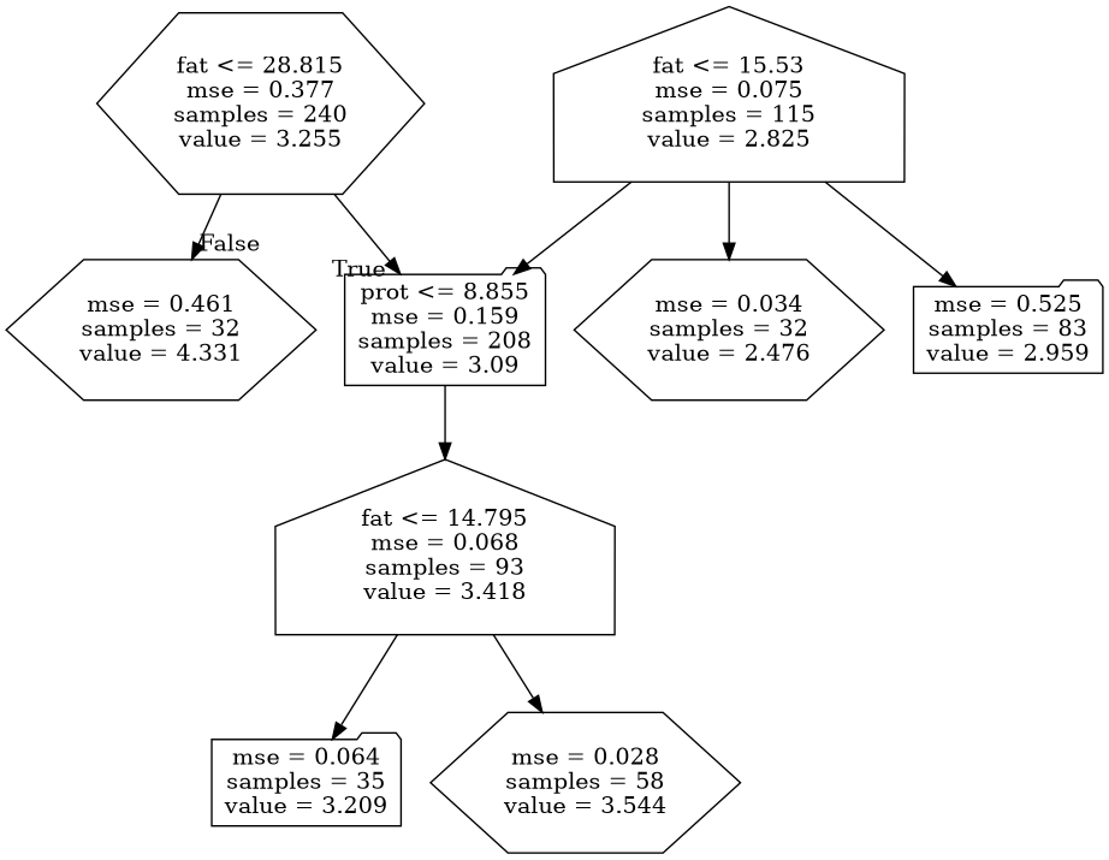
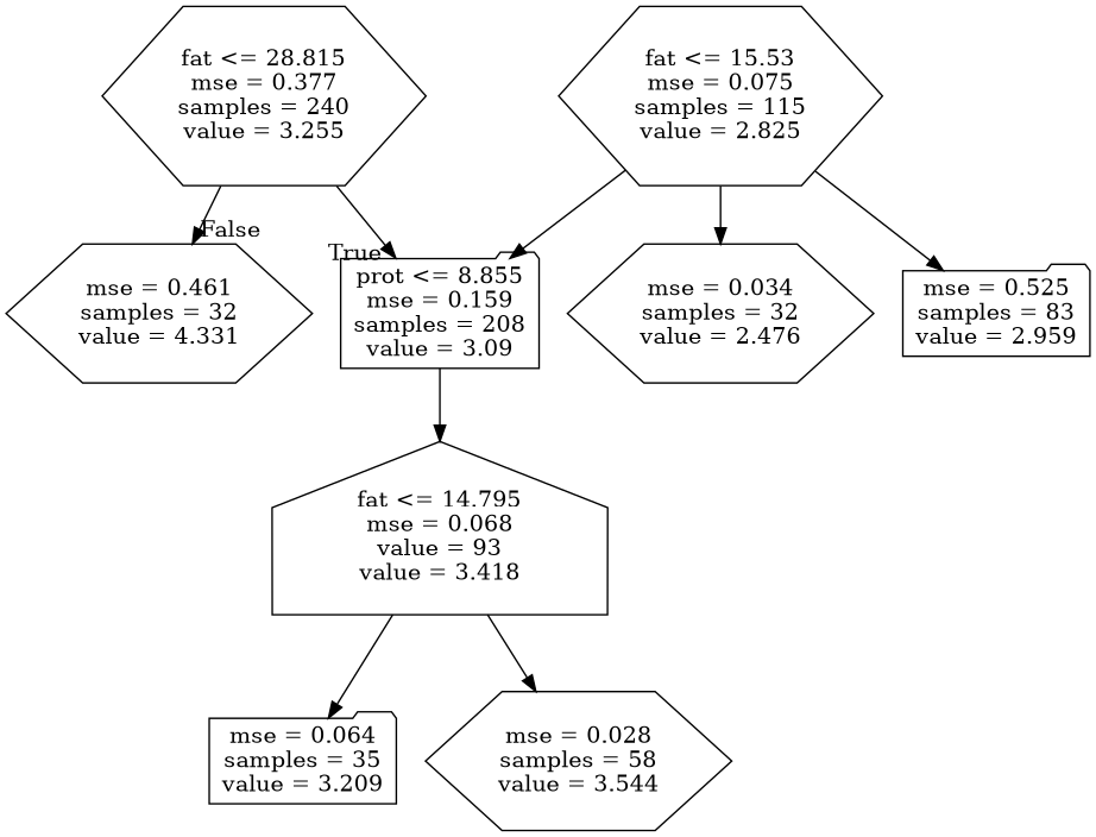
  digraph {
    node [shape=hexagon]
    n1 [label="fat <= 28.815\nmse = 0.377\nsamples = 240\nvalue = 3.255"]
    n2 [label="prot <= 8.855\nmse = 0.159\nsamples = 208\nvalue = 3.09" shape=folder]
    n3 [label="mse = 0.461\nsamples = 32\nvalue = 4.331"]
-   n4 [label="fat <= 14.795\nmse = 0.068\nsamples = 93\nvalue = 3.418" shape=house]
+   n4 [label="fat <= 14.795\nmse = 0.068\nvalue = 93\nvalue = 3.418" shape=house]
    n5 [label="mse = 0.064\nsamples = 35\nvalue = 3.209" shape=folder]
    n6 [label="mse = 0.028\nsamples = 58\nvalue = 3.544"]
-   n7 [label="fat <= 15.53\nmse = 0.075\nsamples = 115\nvalue = 2.825" shape=house]
+   n7 [label="fat <= 15.53\nmse = 0.075\nsamples = 115\nvalue = 2.825"]
    n8 [label="mse = 0.034\nsamples = 32\nvalue = 2.476"]
    n9 [label="mse = 0.525\nsamples = 83\nvalue = 2.959" shape=folder]
    n1 -> n2 [headlabel=True labelangle=45 labeldistance=2.5]
    n1 -> n3 [headlabel=False labelangle=-45 labeldistance=2.5]
    n2 -> n4
    n4 -> n5
    n4 -> n6
    n7 -> n2
    n7 -> n8
    n7 -> n9
  }
